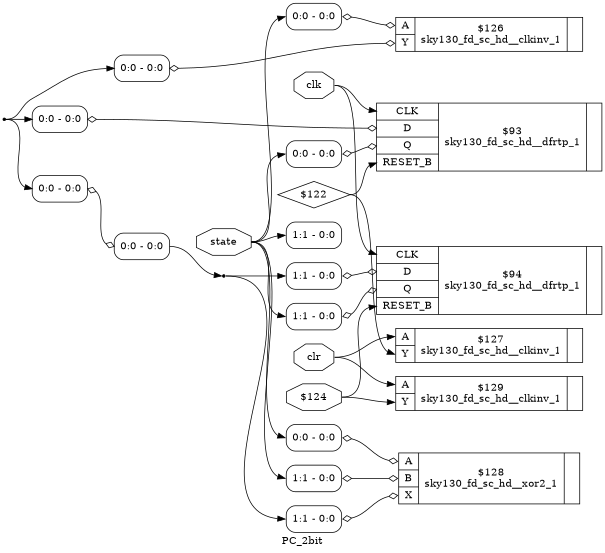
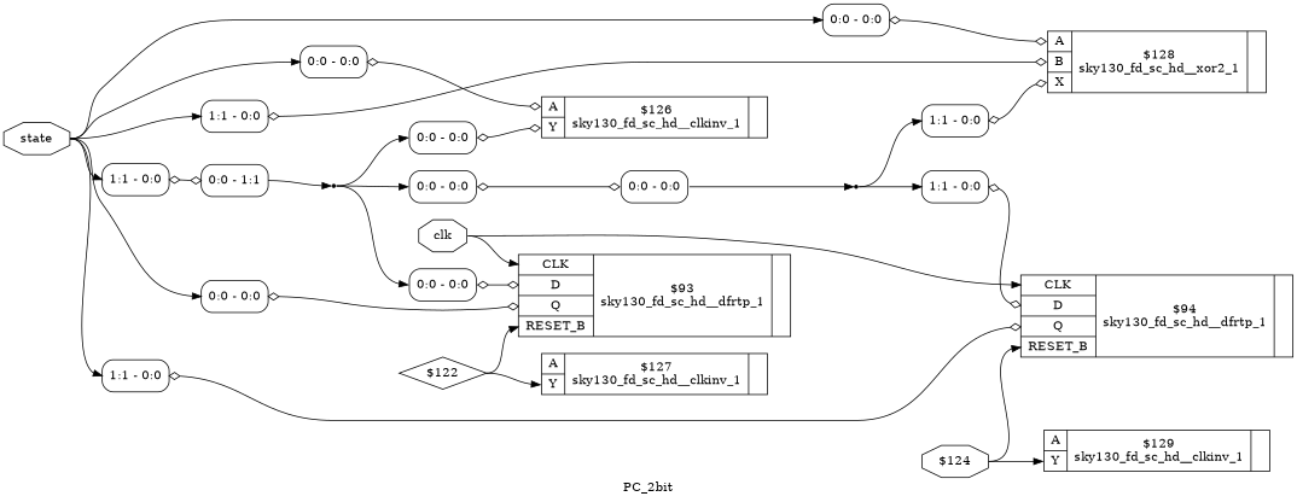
  digraph {
    label=PC_2bit
    rankdir=LR
    remincross=true
    node [color=black fontcolor=black shape=record]
    edge [color=black fontcolor=black headport="s0:w" tailport=e]
    n5 [label=clk shape=octagon]
    c20 [label="{{<p16> CLK|<p17> D|<p18> Q|<p19> RESET_B}|$93\nsky130_fd_sc_hd__dfrtp_1|{}}" color="" fontcolor=""]
    c21 [label="{{<p16> CLK|<p17> D|<p18> Q|<p19> RESET_B}|$94\nsky130_fd_sc_hd__dfrtp_1|{}}" color="" fontcolor=""]
-   n6 [label=clr shape=octagon]
    c11 [label="{{<p8> A|<p9> Y}|$127\nsky130_fd_sc_hd__clkinv_1|{}}" color="" fontcolor=""]
    c15 [label="{{<p8> A|<p9> Y}|$129\nsky130_fd_sc_hd__clkinv_1|{}}" color="" fontcolor=""]
    n7 [label=state shape=octagon]
    x0 [label="<s0> 0:0 - 0:0 " style=rounded]
    x2 [label="<s0> 0:0 - 0:0 " style=rounded]
    x3 [label="<s0> 1:1 - 0:0 " style=rounded]
    x6 [label="<s0> 0:0 - 0:0 " style=rounded]
    x8 [label="<s0> 1:1 - 0:0 " style=rounded]
    x9 [label="<s0> 1:1 - 0:0 " style=rounded]
    c10 [label="{{<p8> A|<p9> Y}|$126\nsky130_fd_sc_hd__clkinv_1|{}}" color="" fontcolor=""]
    c14 [label="{{<p8> A|<p12> B|<p13> X}|$128\nsky130_fd_sc_hd__xor2_1|{}}" color="" fontcolor=""]
+   x10 [label="<s0> 0:0 - 1:1 " style=rounded]
    x1 [label="<s0> 0:0 - 0:0 " style=rounded]
    x4 [label="<s0> 1:1 - 0:0 " style=rounded]
    x5 [label="<s0> 0:0 - 0:0 " style=rounded]
    x7 [label="<s0> 1:1 - 0:0 " style=rounded]
    n3 [shape=point color="" fontcolor=""]
    x11 [label="<s0> 0:0 - 0:0 " style=rounded]
    x12 [label="<s0> 0:0 - 0:0 " style=rounded]
    n4 [shape=point color="" fontcolor=""]
    n1 [label="$122" shape=diamond color="" fontcolor=""]
    n2 [label="$124" shape=octagon color="" fontcolor=""]
    n5 -> c20 [headport="p16:w"]
    n5 -> c21 [headport="p16:w"]
-   n6 -> c11 [headport="p8:w"]
-   n6 -> c15 [headport="p8:w"]
    n7 -> x0
    n7 -> x2
    n7 -> x3
    n7 -> x6
    n7 -> x8
    n7 -> x9
    x0 -> c10 [arrowhead=odiamond arrowtail=odiamond dir=both headport="p8:w"]
    x2 -> c14 [arrowhead=odiamond arrowtail=odiamond dir=both headport="p8:w"]
    x3 -> c14 [arrowhead=odiamond arrowtail=odiamond dir=both headport="p12:w"]
    x6 -> c20 [arrowhead=odiamond arrowtail=odiamond dir=both headport="p18:w"]
    x8 -> c21 [arrowhead=odiamond arrowtail=odiamond dir=both headport="p18:w"]
+   x9 -> x10 [arrowhead=odiamond arrowtail=odiamond dir=both headport=w]
+   x10 -> n3 [headport=w tailport="s0:e"]
    x1 -> c10 [arrowhead=odiamond arrowtail=odiamond dir=both headport="p9:w"]
    x4 -> c14 [arrowhead=odiamond arrowtail=odiamond dir=both headport="p13:w"]
    x5 -> c20 [arrowhead=odiamond arrowtail=odiamond dir=both headport="p17:w"]
    x7 -> c21 [arrowhead=odiamond arrowtail=odiamond dir=both headport="p17:w"]
    n3 -> x1
    n3 -> x5
    n3 -> x11
    x11 -> x12 [arrowhead=odiamond arrowtail=odiamond dir=both headport=w]
    x12 -> n4 [headport=w tailport="s0:e"]
    n4 -> x4
    n4 -> x7
    n1 -> c20 [headport="p19:w"]
    n1 -> c11 [headport="p9:w"]
    n2 -> c21 [headport="p19:w"]
    n2 -> c15 [headport="p9:w"]
  }
